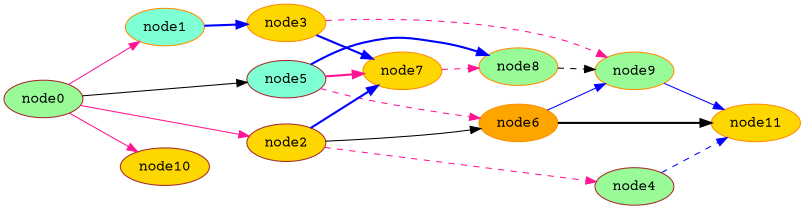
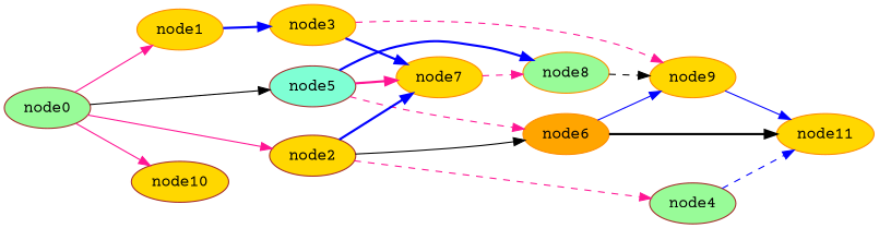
  digraph {
    fontname="Courier Prime"
    rankdir=LR
    node [color=darkorange fillcolor=gold fontname="Courier Prime" style=filled]
    edge [color=deeppink fontname="Courier Prime" style=solid]
    node11
-   node9 [fillcolor=palegreen]
+   node9
    node8 [fillcolor=palegreen]
    node7
    node6 [fillcolor=orange]
    node5 [color=brown fillcolor=aquamarine]
    node4 [color=brown fillcolor=palegreen]
    node3
    node2 [color=brown]
-   node1 [fillcolor=aquamarine]
+   node1
    node0 [color=brown fillcolor=palegreen]
    node10 [color=brown]
    node9 -> node11 [color=blue]
    node8 -> node9 [color=black style=dashed]
    node7 -> node8 [style=dashed]
    node6 -> node11 [color=black style=bold]
    node6 -> node9 [color=blue]
    node5 -> node8 [color=blue style=bold]
    node5 -> node7 [style=bold]
    node5 -> node6 [style=dashed]
    node4 -> node11 [color=blue style=dashed]
    node3 -> node9 [style=dashed]
    node3 -> node7 [color=blue style=bold]
    node2 -> node7 [color=blue style=bold]
    node2 -> node6 [color=black]
    node2 -> node4 [style=dashed]
    node1 -> node3 [color=blue style=bold]
    node0 -> node5 [color=black]
    node0 -> node2
    node0 -> node1
    node0 -> node10
  }
